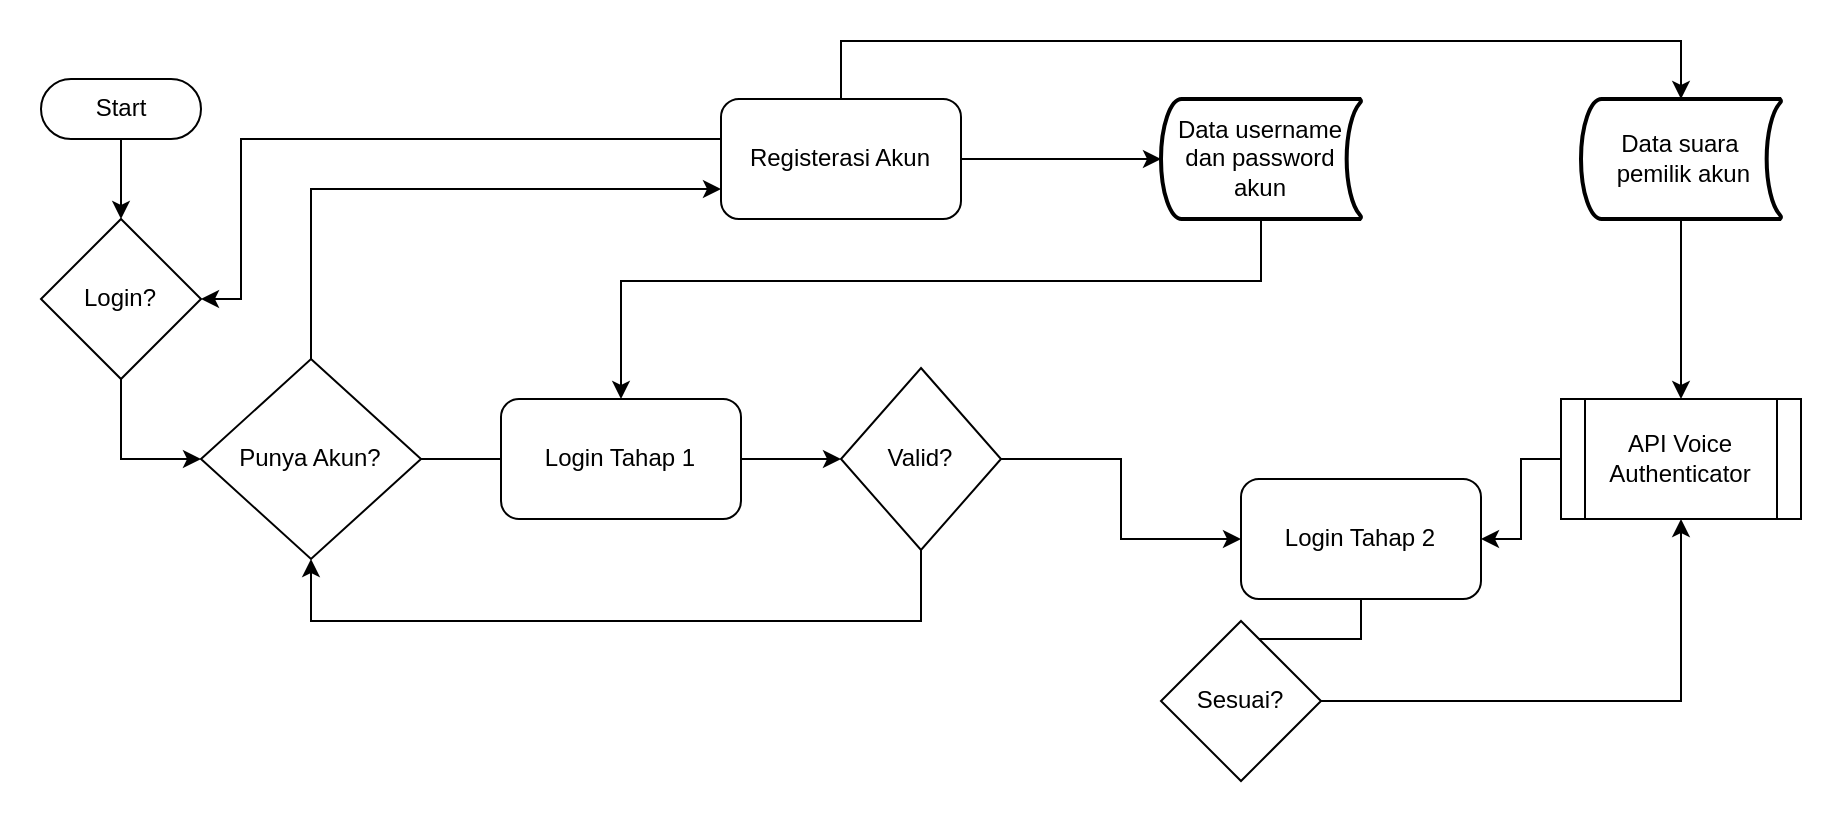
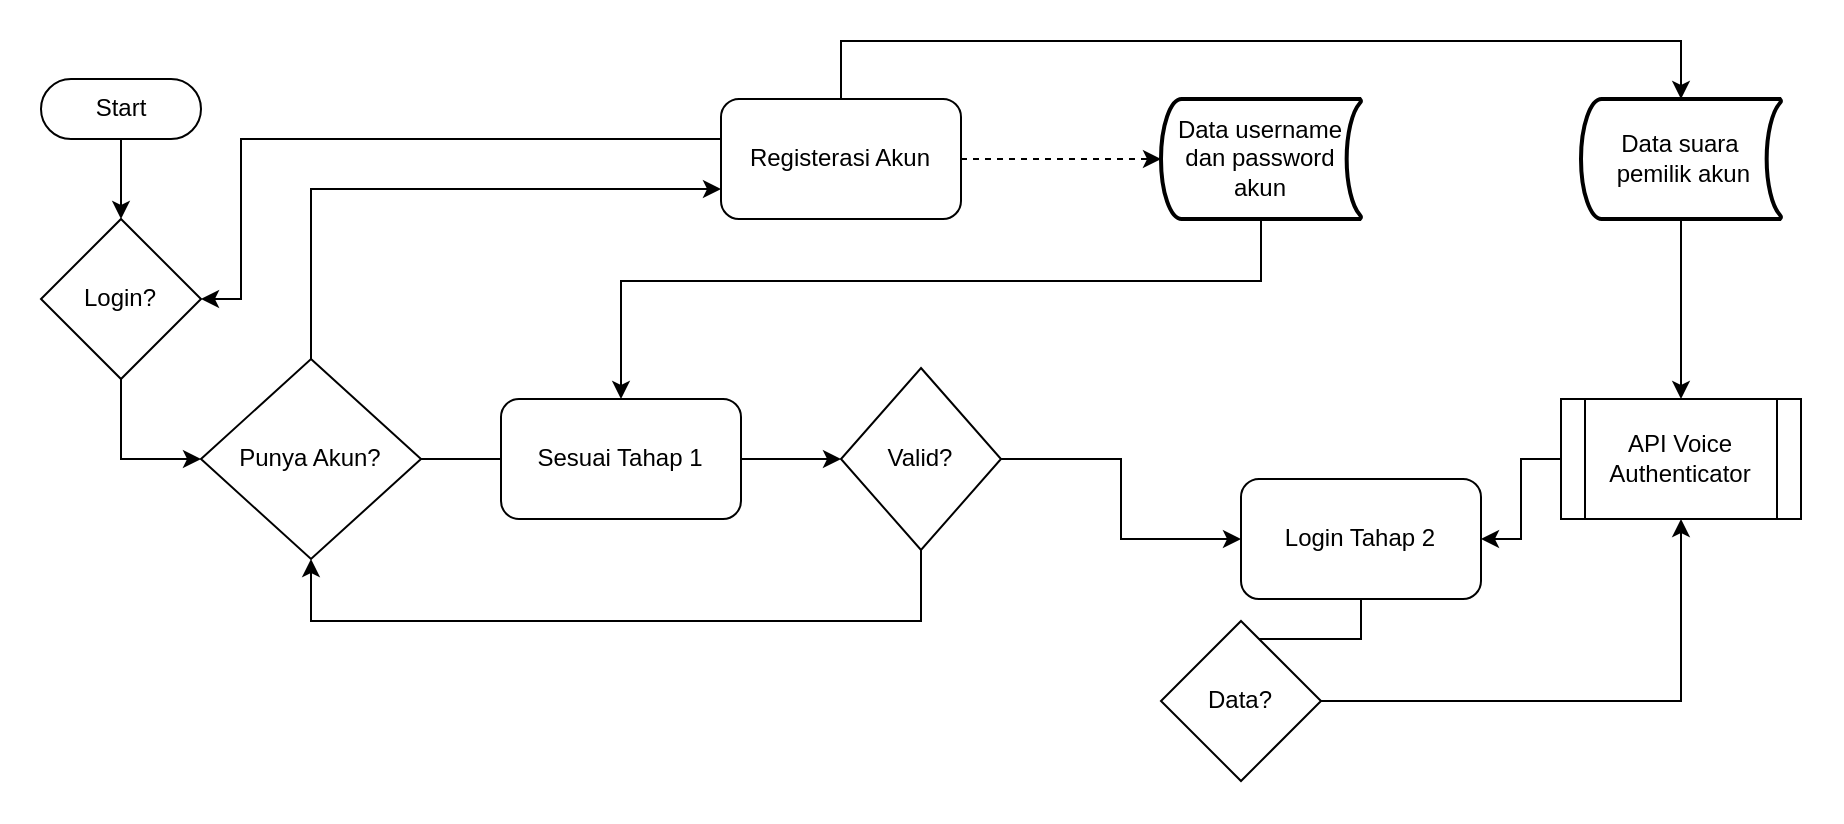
  <mxCell id="0" />
  <mxCell id="1" parent="0" />
  <mxCell id="2" style="edgeStyle=orthogonalEdgeStyle;rounded=0;orthogonalLoop=1;jettySize=auto;html=1;entryX=0.5;entryY=0;entryDx=0;entryDy=0;" parent="1" source="3" target="5" edge="1"><mxGeometry relative="1" as="geometry"><mxPoint x="60" y="109" as="targetPoint" /></mxGeometry></mxCell>
  <mxCell id="3" value="Start" style="html=1;dashed=0;whitespace=wrap;shape=mxgraph.dfd.start" parent="1" vertex="1"><mxGeometry x="20" y="39" width="80" height="30" as="geometry" /></mxCell>
  <mxCell id="4" style="edgeStyle=orthogonalEdgeStyle;rounded=0;orthogonalLoop=1;jettySize=auto;html=1;entryX=0;entryY=0.5;entryDx=0;entryDy=0;exitX=0.5;exitY=1;exitDx=0;exitDy=0;" parent="1" source="5" target="8" edge="1"><mxGeometry relative="1" as="geometry" /></mxCell>
  <mxCell id="5" value="Login?" style="rhombus;whiteSpace=wrap;html=1;" parent="1" vertex="1"><mxGeometry x="20" y="109" width="80" height="80" as="geometry" /></mxCell>
  <mxCell id="6" style="edgeStyle=orthogonalEdgeStyle;rounded=0;orthogonalLoop=1;jettySize=auto;html=1;entryX=0;entryY=0.75;entryDx=0;entryDy=0;" parent="1" source="8" target="12" edge="1"><mxGeometry relative="1" as="geometry"><Array as="points"><mxPoint x="155" y="94" /></Array></mxGeometry></mxCell>
  <mxCell id="7" style="edgeStyle=orthogonalEdgeStyle;rounded=0;orthogonalLoop=1;jettySize=auto;html=1;entryX=0;entryY=0.5;entryDx=0;entryDy=0;endArrow=none;" parent="1" source="8" target="14" edge="1"><mxGeometry relative="1" as="geometry" /></mxCell>
  <mxCell id="8" value="Punya Akun?" style="rhombus;whiteSpace=wrap;html=1;" parent="1" vertex="1"><mxGeometry x="100" y="179" width="110" height="100" as="geometry" /></mxCell>
  <mxCell id="9" style="edgeStyle=orthogonalEdgeStyle;rounded=0;orthogonalLoop=1;jettySize=auto;html=1;entryX=1;entryY=0.5;entryDx=0;entryDy=0;" parent="1" source="12" target="5" edge="1"><mxGeometry relative="1" as="geometry"><mxPoint x="110" y="134" as="targetPoint" /><Array as="points"><mxPoint x="120" y="69" /><mxPoint x="120" y="149" /></Array></mxGeometry></mxCell>
- <mxCell id="10" style="edgeStyle=orthogonalEdgeStyle;rounded=0;orthogonalLoop=1;jettySize=auto;html=1;entryX=0;entryY=0.5;entryDx=0;entryDy=0;entryPerimeter=0;" parent="1" source="12" target="16" edge="1"><mxGeometry relative="1" as="geometry" /></mxCell>
+ <mxCell id="10" style="edgeStyle=orthogonalEdgeStyle;rounded=0;orthogonalLoop=1;jettySize=auto;html=1;entryX=0;entryY=0.5;entryDx=0;entryDy=0;entryPerimeter=0;dashed=1;" parent="1" source="12" target="16" edge="1"><mxGeometry relative="1" as="geometry" /></mxCell>
  <mxCell id="11" style="edgeStyle=orthogonalEdgeStyle;rounded=0;orthogonalLoop=1;jettySize=auto;html=1;entryX=0.5;entryY=0;entryDx=0;entryDy=0;entryPerimeter=0;" edge="1" parent="1" source="12" target="23"><mxGeometry relative="1" as="geometry"><Array as="points"><mxPoint x="420" y="20" /><mxPoint x="840" y="20" /></Array></mxGeometry></mxCell>
  <mxCell id="12" value="Registerasi Akun" style="rounded=1;whiteSpace=wrap;html=1;" parent="1" vertex="1"><mxGeometry x="360" y="49" width="120" height="60" as="geometry" /></mxCell>
  <mxCell id="13" style="edgeStyle=orthogonalEdgeStyle;rounded=0;orthogonalLoop=1;jettySize=auto;html=1;entryX=0;entryY=0.5;entryDx=0;entryDy=0;" edge="1" parent="1" source="14" target="19"><mxGeometry relative="1" as="geometry" /></mxCell>
- <mxCell id="14" value="Login Tahap 1" style="rounded=1;whiteSpace=wrap;html=1;" parent="1" vertex="1"><mxGeometry x="250" y="199" width="120" height="60" as="geometry" /></mxCell>
+ <mxCell id="14" value="Sesuai Tahap 1" style="rounded=1;whiteSpace=wrap;html=1;" parent="1" vertex="1"><mxGeometry x="250" y="199" width="120" height="60" as="geometry" /></mxCell>
  <mxCell id="15" style="edgeStyle=orthogonalEdgeStyle;rounded=0;orthogonalLoop=1;jettySize=auto;html=1;entryX=0.5;entryY=0;entryDx=0;entryDy=0;" parent="1" source="16" target="14" edge="1"><mxGeometry relative="1" as="geometry"><Array as="points"><mxPoint x="630" y="140" /><mxPoint x="310" y="140" /></Array></mxGeometry></mxCell>
  <mxCell id="16" value="Data username dan password akun" style="strokeWidth=2;html=1;shape=mxgraph.flowchart.stored_data;whiteSpace=wrap;" parent="1" vertex="1"><mxGeometry x="580" y="49" width="100" height="60" as="geometry" /></mxCell>
  <mxCell id="17" style="edgeStyle=orthogonalEdgeStyle;rounded=0;orthogonalLoop=1;jettySize=auto;html=1;entryX=0.5;entryY=1;entryDx=0;entryDy=0;" edge="1" parent="1" source="19" target="8"><mxGeometry relative="1" as="geometry"><Array as="points"><mxPoint x="460" y="310" /><mxPoint x="155" y="310" /></Array></mxGeometry></mxCell>
  <mxCell id="18" style="edgeStyle=orthogonalEdgeStyle;rounded=0;orthogonalLoop=1;jettySize=auto;html=1;entryX=0;entryY=0.5;entryDx=0;entryDy=0;" edge="1" parent="1" source="19" target="21"><mxGeometry relative="1" as="geometry"><mxPoint x="570" y="229" as="targetPoint" /></mxGeometry></mxCell>
  <mxCell id="19" value="Valid?" style="rhombus;whiteSpace=wrap;html=1;" vertex="1" parent="1"><mxGeometry x="420" y="183.5" width="80" height="91" as="geometry" /></mxCell>
  <mxCell id="20" style="edgeStyle=orthogonalEdgeStyle;rounded=0;orthogonalLoop=1;jettySize=auto;html=1;entryX=0.5;entryY=0;entryDx=0;entryDy=0;" edge="1" parent="1" source="21" target="25"><mxGeometry relative="1" as="geometry" /></mxCell>
  <mxCell id="21" value="Login Tahap 2" style="rounded=1;whiteSpace=wrap;html=1;" vertex="1" parent="1"><mxGeometry x="620" y="239" width="120" height="60" as="geometry" /></mxCell>
  <mxCell id="22" style="edgeStyle=orthogonalEdgeStyle;rounded=0;orthogonalLoop=1;jettySize=auto;html=1;entryX=0.5;entryY=0;entryDx=0;entryDy=0;" edge="1" parent="1" source="23" target="27"><mxGeometry relative="1" as="geometry" /></mxCell>
  <mxCell id="23" value="Data suara&lt;br&gt;&amp;nbsp;pemilik akun" style="strokeWidth=2;html=1;shape=mxgraph.flowchart.stored_data;whiteSpace=wrap;" vertex="1" parent="1"><mxGeometry x="790" y="49" width="100" height="60" as="geometry" /></mxCell>
  <mxCell id="24" style="edgeStyle=orthogonalEdgeStyle;rounded=0;orthogonalLoop=1;jettySize=auto;html=1;" edge="1" parent="1" source="25" target="27"><mxGeometry relative="1" as="geometry" /></mxCell>
- <mxCell id="25" value="Sesuai?" style="rhombus;whiteSpace=wrap;html=1;" vertex="1" parent="1"><mxGeometry x="580" y="310" width="80" height="80" as="geometry" /></mxCell>
+ <mxCell id="25" value="Data?" style="rhombus;whiteSpace=wrap;html=1;" vertex="1" parent="1"><mxGeometry x="580" y="310" width="80" height="80" as="geometry" /></mxCell>
  <mxCell id="26" style="edgeStyle=orthogonalEdgeStyle;rounded=0;orthogonalLoop=1;jettySize=auto;html=1;entryX=1;entryY=0.5;entryDx=0;entryDy=0;" edge="1" parent="1" source="27" target="21"><mxGeometry relative="1" as="geometry" /></mxCell>
  <mxCell id="27" value="API Voice Authenticator" style="shape=process;whiteSpace=wrap;html=1;backgroundOutline=1;" vertex="1" parent="1"><mxGeometry x="780" y="199" width="120" height="60" as="geometry" /></mxCell>
